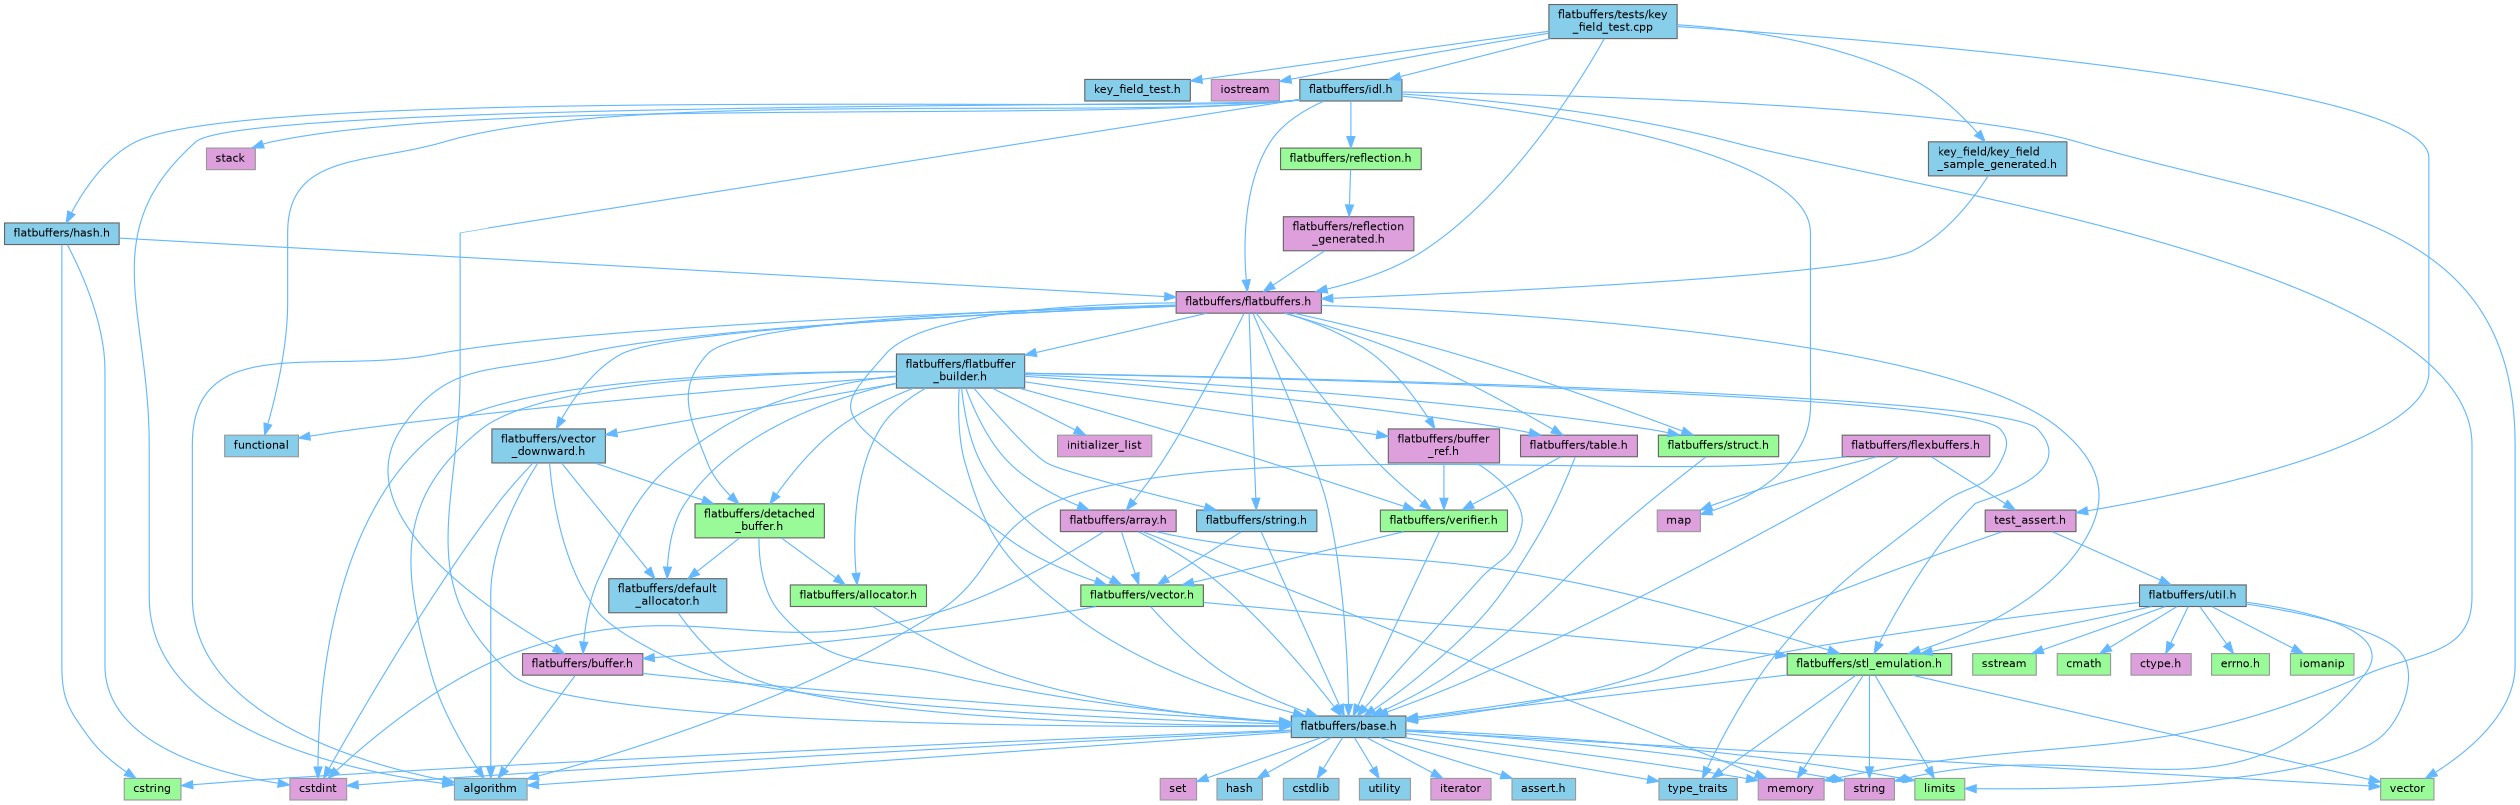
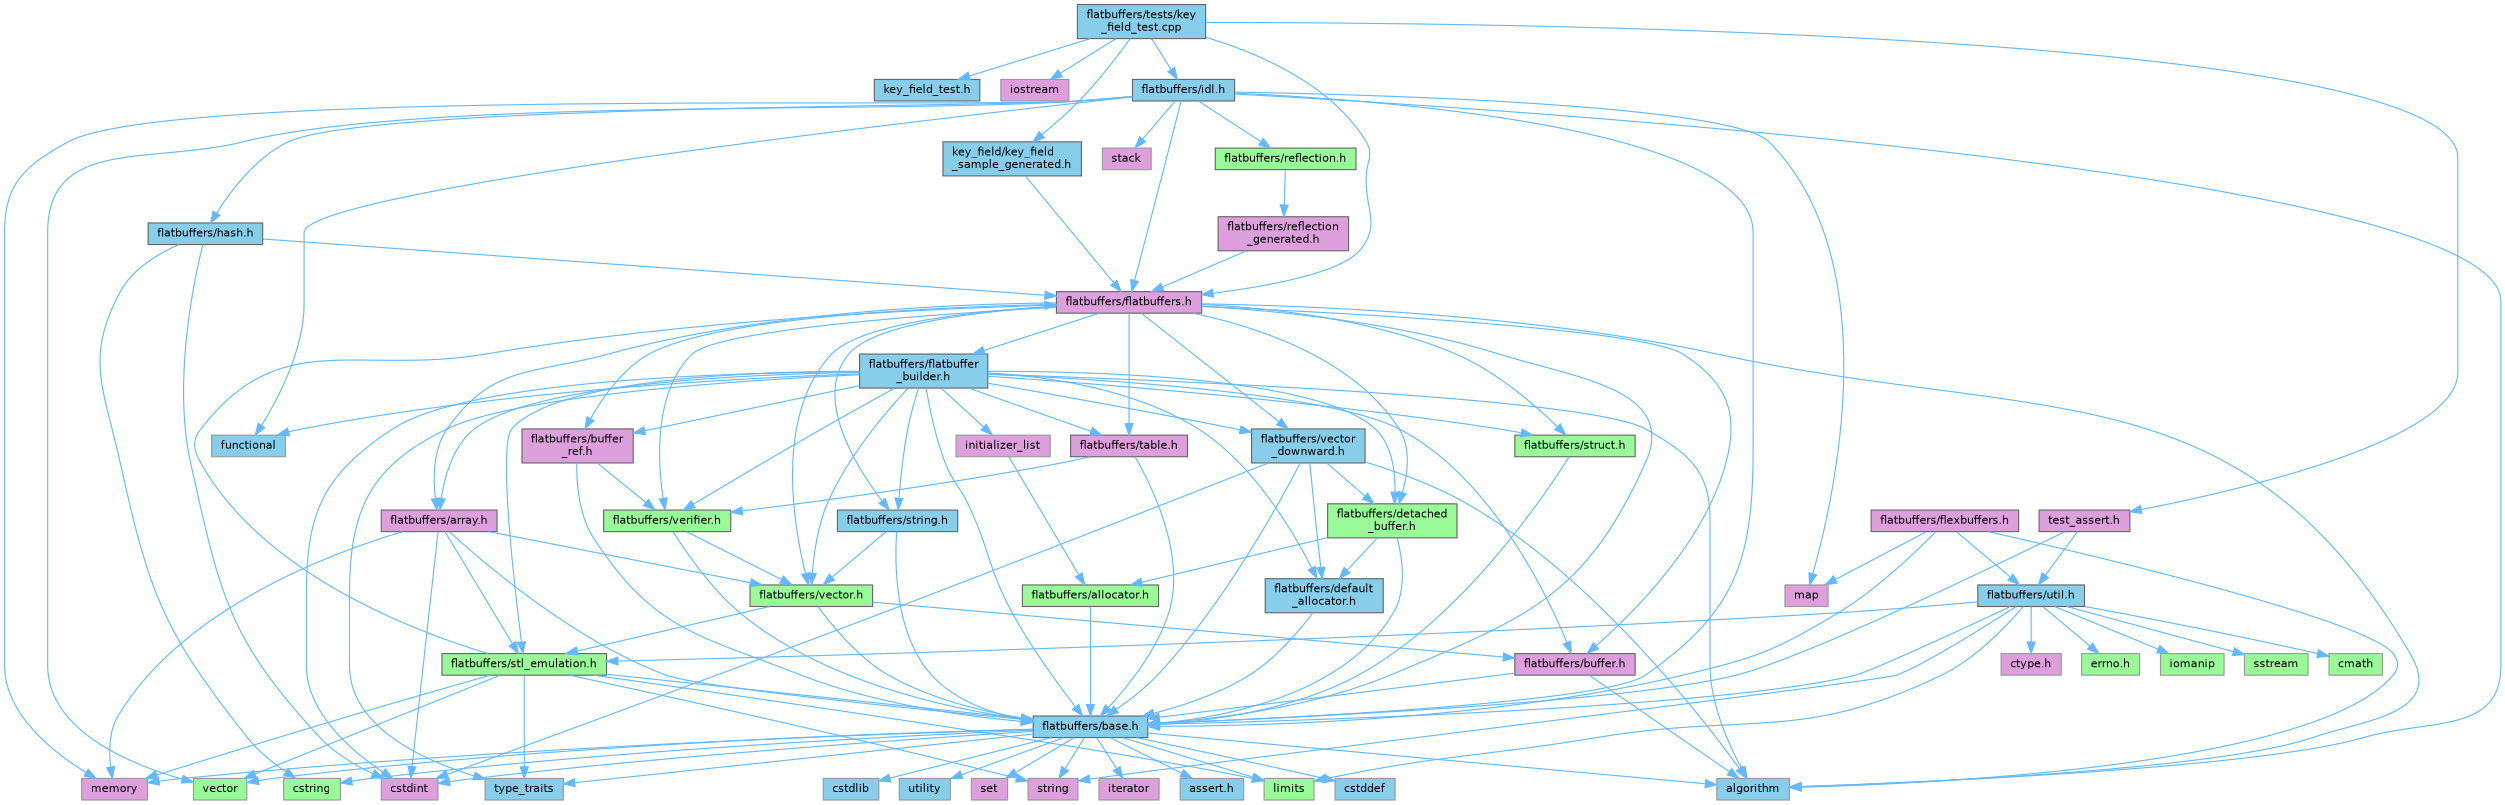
  digraph {
    node [color=grey40 fillcolor=skyblue fontname=Helvetica fontsize=10 shape=box style=filled]
    edge [color=steelblue1 fontname=Helvetica fontsize=10 labelfontname=Helvetica labelfontsize=10 style=solid]
    n1 [color=gray40 fontcolor=black height=0.2 label="flatbuffers/tests/key\l_field_test.cpp" width=0.4]
    n2 [height=0.2 label="key_field_test.h" width=0.4]
    n3 [color=grey60 fillcolor=plum height=0.2 label=iostream width=0.4]
    n4 [fillcolor=plum height=0.2 label="flatbuffers/flatbuffers.h" width=0.4]
    n5 [height=0.2 label="flatbuffers/idl.h" width=0.4]
    n6 [height=0.2 label="key_field/key_field\l_sample_generated.h" width=0.4]
    n7 [fillcolor=plum height=0.2 label="test_assert.h" width=0.4]
    n8 [color=grey60 height=0.2 label=algorithm width=0.4]
    n9 [fillcolor=plum height=0.2 label="flatbuffers/array.h" width=0.4]
    n10 [height=0.2 label="flatbuffers/base.h" width=0.4]
    n11 [fillcolor=palegreen height=0.2 label="flatbuffers/stl_emulation.h" width=0.4]
    n12 [fillcolor=palegreen height=0.2 label="flatbuffers/vector.h" width=0.4]
    n13 [fillcolor=plum height=0.2 label="flatbuffers/buffer.h" width=0.4]
    n14 [fillcolor=plum height=0.2 label="flatbuffers/buffer\l_ref.h" width=0.4]
    n15 [fillcolor=palegreen height=0.2 label="flatbuffers/verifier.h" width=0.4]
    n16 [fillcolor=palegreen height=0.2 label="flatbuffers/detached\l_buffer.h" width=0.4]
    n17 [height=0.2 label="flatbuffers/flatbuffer\l_builder.h" width=0.4]
    n18 [height=0.2 label="flatbuffers/string.h" width=0.4]
    n19 [fillcolor=palegreen height=0.2 label="flatbuffers/struct.h" width=0.4]
    n20 [fillcolor=plum height=0.2 label="flatbuffers/table.h" width=0.4]
    n21 [height=0.2 label="flatbuffers/vector\l_downward.h" width=0.4]
    n22 [color=grey60 fillcolor=plum height=0.2 label=memory width=0.4]
    n23 [color=grey60 fillcolor=palegreen height=0.2 label=vector width=0.4]
    n24 [color=grey60 height=0.2 label=functional width=0.4]
    n25 [color=grey60 fillcolor=plum height=0.2 label=map width=0.4]
    n26 [color=grey60 fillcolor=plum height=0.2 label=stack width=0.4]
    n27 [height=0.2 label="flatbuffers/hash.h" width=0.4]
    n28 [fillcolor=palegreen height=0.2 label="flatbuffers/reflection.h" width=0.4]
    n29 [height=0.2 label="flatbuffers/util.h" width=0.4]
    n30 [color=grey60 fillcolor=plum height=0.2 label=cstdint width=0.4]
    n31 [color=grey60 height=0.2 label="assert.h" width=0.4]
-   n32 [color=grey60 height=0.2 label=hash width=0.4]
+   n32 [color=grey60 height=0.2 label=cstddef width=0.4]
    n33 [color=grey60 height=0.2 label=cstdlib width=0.4]
    n34 [color=grey60 fillcolor=palegreen height=0.2 label=cstring width=0.4]
    n35 [color=grey60 height=0.2 label=utility width=0.4]
    n36 [color=grey60 fillcolor=plum height=0.2 label=string width=0.4]
    n37 [color=grey60 height=0.2 label=type_traits width=0.4]
    n38 [color=grey60 fillcolor=plum height=0.2 label=set width=0.4]
    n39 [color=grey60 fillcolor=palegreen height=0.2 label=limits width=0.4]
    n40 [color=grey60 fillcolor=plum height=0.2 label=iterator width=0.4]
    n41 [fillcolor=palegreen height=0.2 label="flatbuffers/allocator.h" width=0.4]
    n42 [height=0.2 label="flatbuffers/default\l_allocator.h" width=0.4]
    n43 [color=grey60 fillcolor=plum height=0.2 label=initializer_list width=0.4]
    n44 [fillcolor=plum height=0.2 label="flatbuffers/flexbuffers.h" width=0.4]
    n45 [fillcolor=plum height=0.2 label="flatbuffers/reflection\l_generated.h" width=0.4]
    n46 [color=grey60 fillcolor=plum height=0.2 label="ctype.h" width=0.4]
    n47 [color=grey60 fillcolor=palegreen height=0.2 label="errno.h" width=0.4]
    n48 [color=grey60 fillcolor=palegreen height=0.2 label=iomanip width=0.4]
    n49 [color=grey60 fillcolor=palegreen height=0.2 label=sstream width=0.4]
    n50 [color=grey60 fillcolor=palegreen height=0.2 label=cmath width=0.4]
    n1 -> n2
    n1 -> n3
    n1 -> n4
    n1 -> n5
    n1 -> n6
    n1 -> n7
    n4 -> n8
    n4 -> n9
    n4 -> n10
-   n4 -> n11
+   n11 -> n4
    n4 -> n12
    n4 -> n13
    n4 -> n14
    n4 -> n15
    n4 -> n16
    n4 -> n17
    n4 -> n18
    n4 -> n19
    n4 -> n20
    n4 -> n21
    n5 -> n4
    n5 -> n8
    n5 -> n10
    n5 -> n22
    n5 -> n23
    n5 -> n24
    n5 -> n25
    n5 -> n26
    n5 -> n27
    n5 -> n28
    n6 -> n4
    n7 -> n10
    n7 -> n29
    n9 -> n10
    n9 -> n11
    n9 -> n12
    n9 -> n22
    n9 -> n30
    n10 -> n8
    n10 -> n22
    n10 -> n23
    n10 -> n30
    n10 -> n31
    n10 -> n32
    n10 -> n33
    n10 -> n34
    n10 -> n35
    n10 -> n36
    n10 -> n37
    n10 -> n38
    n10 -> n39
    n10 -> n40
    n11 -> n10
    n11 -> n22
    n11 -> n23
    n11 -> n36
    n11 -> n37
    n11 -> n39
    n12 -> n10
    n12 -> n11
    n12 -> n13
    n13 -> n8
    n13 -> n10
    n14 -> n10
    n14 -> n15
    n15 -> n10
    n15 -> n12
    n16 -> n10
    n16 -> n41
    n16 -> n42
    n17 -> n8
    n17 -> n9
    n17 -> n10
    n17 -> n11
    n17 -> n12
    n17 -> n13
    n17 -> n14
    n17 -> n15
    n17 -> n16
    n17 -> n18
    n17 -> n19
    n17 -> n20
    n17 -> n21
    n17 -> n24
    n17 -> n30
    n17 -> n37
-   n17 -> n41
+   n43 -> n41
    n17 -> n42
    n17 -> n43
    n18 -> n10
    n18 -> n12
    n19 -> n10
    n20 -> n10
    n20 -> n15
    n21 -> n8
    n21 -> n10
    n21 -> n16
    n21 -> n30
    n21 -> n42
    n27 -> n4
    n27 -> n30
    n27 -> n34
    n28 -> n45
    n29 -> n10
    n29 -> n11
    n29 -> n36
    n29 -> n39
    n29 -> n46
    n29 -> n47
    n29 -> n48
    n29 -> n49
    n29 -> n50
    n41 -> n10
    n42 -> n10
    n44 -> n8
    n44 -> n10
    n44 -> n25
-   n44 -> n7
+   n44 -> n29
    n45 -> n4
  }
